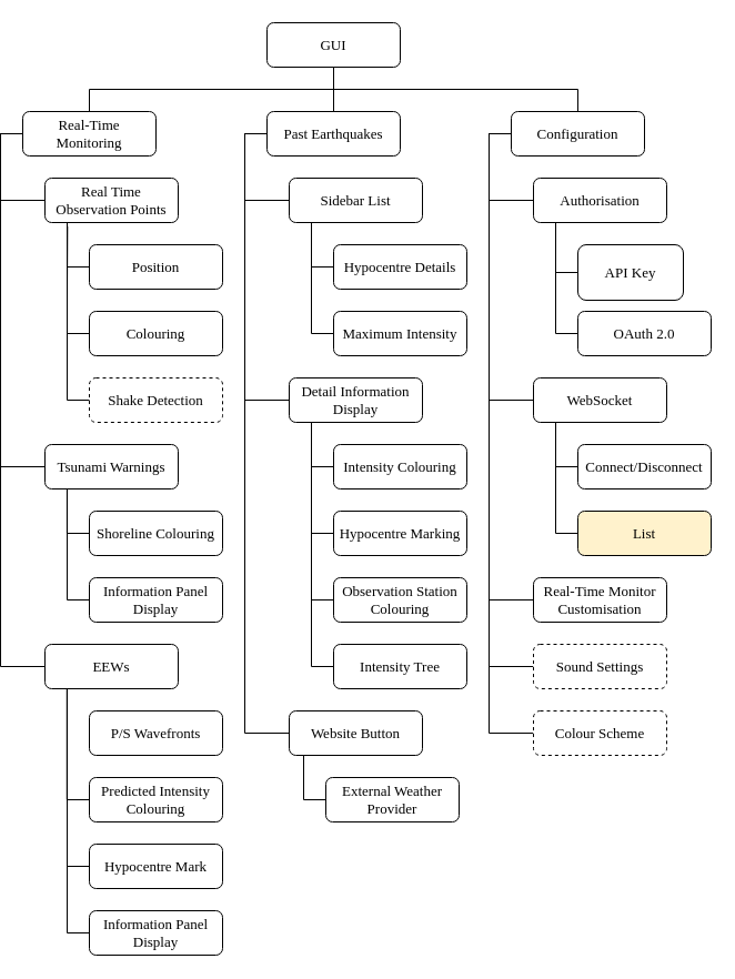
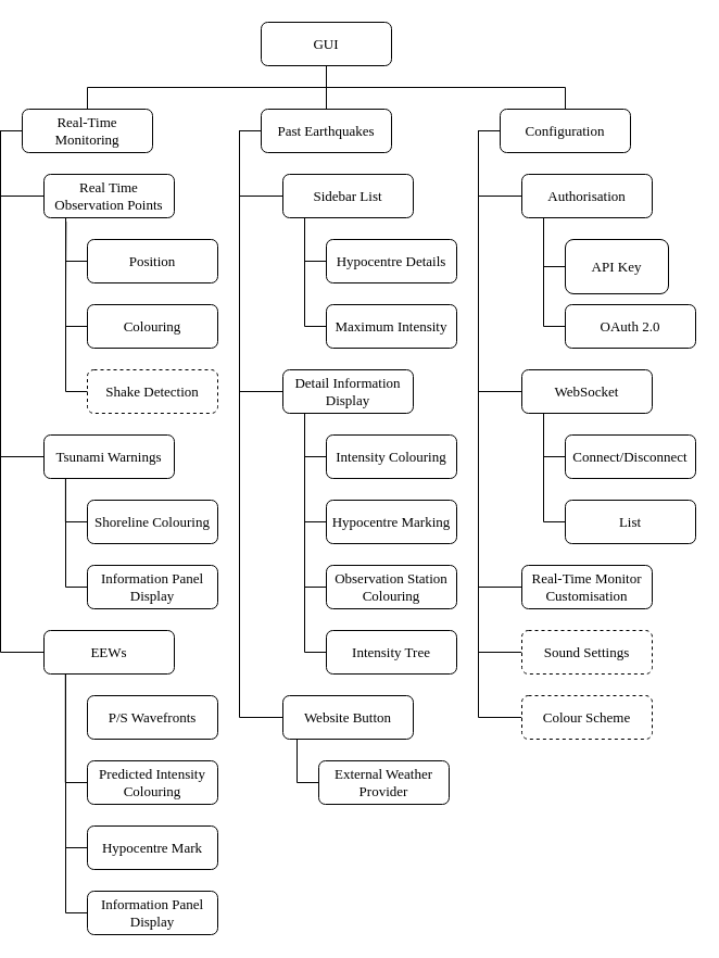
  <mxCell id="0" />
  <mxCell id="1" parent="0" />
  <mxCell id="2" style="edgeStyle=orthogonalEdgeStyle;rounded=0;orthogonalLoop=1;jettySize=auto;html=1;exitX=0;exitY=0.5;exitDx=0;exitDy=0;entryX=0;entryY=0.5;entryDx=0;entryDy=0;endArrow=none;endFill=0;fontSize=13;" edge="1" parent="1" source="6" target="12"><mxGeometry relative="1" as="geometry" /></mxCell>
  <mxCell id="3" style="edgeStyle=orthogonalEdgeStyle;rounded=0;orthogonalLoop=1;jettySize=auto;html=1;exitX=0;exitY=0.5;exitDx=0;exitDy=0;entryX=0;entryY=0.5;entryDx=0;entryDy=0;endArrow=none;endFill=0;fontSize=13;" edge="1" parent="1" source="6" target="13"><mxGeometry relative="1" as="geometry" /></mxCell>
  <mxCell id="4" style="edgeStyle=orthogonalEdgeStyle;rounded=0;orthogonalLoop=1;jettySize=auto;html=1;exitX=0;exitY=0.5;exitDx=0;exitDy=0;entryX=0;entryY=0.5;entryDx=0;entryDy=0;endArrow=none;endFill=0;fontSize=13;" edge="1" parent="1" source="6" target="14"><mxGeometry relative="1" as="geometry" /></mxCell>
  <mxCell id="5" style="edgeStyle=orthogonalEdgeStyle;rounded=0;orthogonalLoop=1;jettySize=auto;html=1;exitX=0.5;exitY=0;exitDx=0;exitDy=0;entryX=0.5;entryY=1;entryDx=0;entryDy=0;endArrow=none;startFill=0;" edge="1" parent="1" source="6" target="49"><mxGeometry relative="1" as="geometry" /></mxCell>
  <mxCell id="6" value="Real-Time&lt;div&gt;Monitoring&lt;/div&gt;" style="rounded=1;whiteSpace=wrap;html=1;fontFamily=STIX;fontSize=13;" vertex="1" parent="1"><mxGeometry x="20" y="100" width="120" height="40" as="geometry" /></mxCell>
  <mxCell id="7" style="edgeStyle=orthogonalEdgeStyle;rounded=0;orthogonalLoop=1;jettySize=auto;html=1;exitX=0;exitY=0.5;exitDx=0;exitDy=0;entryX=0;entryY=0.5;entryDx=0;entryDy=0;endArrow=none;endFill=0;fontSize=13;" edge="1" parent="1" source="11" target="15"><mxGeometry relative="1" as="geometry" /></mxCell>
  <mxCell id="8" style="edgeStyle=orthogonalEdgeStyle;rounded=0;orthogonalLoop=1;jettySize=auto;html=1;exitX=0;exitY=0.5;exitDx=0;exitDy=0;entryX=0;entryY=0.5;entryDx=0;entryDy=0;endArrow=none;endFill=0;fontSize=13;" edge="1" parent="1" source="11" target="16"><mxGeometry relative="1" as="geometry" /></mxCell>
  <mxCell id="9" style="edgeStyle=orthogonalEdgeStyle;rounded=0;orthogonalLoop=1;jettySize=auto;html=1;exitX=0;exitY=0.5;exitDx=0;exitDy=0;entryX=0;entryY=0.5;entryDx=0;entryDy=0;endArrow=none;endFill=0;fontSize=13;" edge="1" parent="1" source="11" target="17"><mxGeometry relative="1" as="geometry" /></mxCell>
  <mxCell id="10" style="edgeStyle=orthogonalEdgeStyle;rounded=0;orthogonalLoop=1;jettySize=auto;html=1;exitX=0.5;exitY=0;exitDx=0;exitDy=0;entryX=0.5;entryY=1;entryDx=0;entryDy=0;endArrow=none;startFill=0;" edge="1" parent="1" source="11" target="49"><mxGeometry relative="1" as="geometry" /></mxCell>
  <mxCell id="11" value="Past Earthquakes" style="rounded=1;whiteSpace=wrap;html=1;fontFamily=STIX;fontSize=13;" vertex="1" parent="1"><mxGeometry x="240" y="100" width="120" height="40" as="geometry" /></mxCell>
  <mxCell id="12" value="EEWs" style="rounded=1;whiteSpace=wrap;html=1;fontFamily=STIX;fontSize=13;" vertex="1" parent="1"><mxGeometry x="40" y="580" width="120" height="40" as="geometry" /></mxCell>
  <mxCell id="13" value="Tsunami Warnings" style="rounded=1;whiteSpace=wrap;html=1;fontFamily=STIX;fontSize=13;" vertex="1" parent="1"><mxGeometry x="40" y="400" width="120" height="40" as="geometry" /></mxCell>
  <mxCell id="14" value="Real Time&lt;div style=&quot;font-size: 13px;&quot;&gt;Observation Points&lt;/div&gt;" style="rounded=1;whiteSpace=wrap;html=1;fontFamily=STIX;fontSize=13;" vertex="1" parent="1"><mxGeometry x="40" y="160" width="120" height="40" as="geometry" /></mxCell>
  <mxCell id="15" value="Sidebar List" style="rounded=1;whiteSpace=wrap;html=1;fontFamily=STIX;fontSize=13;" vertex="1" parent="1"><mxGeometry x="260" y="160" width="120" height="40" as="geometry" /></mxCell>
  <mxCell id="16" value="Detail Information Display" style="rounded=1;whiteSpace=wrap;html=1;fontFamily=STIX;fontSize=13;" vertex="1" parent="1"><mxGeometry x="260" y="340" width="120" height="40" as="geometry" /></mxCell>
  <mxCell id="17" value="Website Button" style="rounded=1;whiteSpace=wrap;html=1;fontFamily=STIX;fontSize=13;" vertex="1" parent="1"><mxGeometry x="260" y="640" width="120" height="40" as="geometry" /></mxCell>
  <mxCell id="18" style="edgeStyle=orthogonalEdgeStyle;rounded=0;orthogonalLoop=1;jettySize=auto;html=1;exitX=0;exitY=0.5;exitDx=0;exitDy=0;entryX=0;entryY=0.5;entryDx=0;entryDy=0;endArrow=none;endFill=0;fontSize=13;" edge="1" parent="1" source="22" target="23"><mxGeometry relative="1" as="geometry" /></mxCell>
  <mxCell id="19" style="edgeStyle=orthogonalEdgeStyle;rounded=0;orthogonalLoop=1;jettySize=auto;html=1;exitX=0;exitY=0.5;exitDx=0;exitDy=0;entryX=0;entryY=0.5;entryDx=0;entryDy=0;endArrow=none;endFill=0;fontSize=13;" edge="1" parent="1" source="22" target="24"><mxGeometry relative="1" as="geometry" /></mxCell>
  <mxCell id="20" style="edgeStyle=orthogonalEdgeStyle;rounded=0;orthogonalLoop=1;jettySize=auto;html=1;exitX=0;exitY=0.5;exitDx=0;exitDy=0;entryX=0;entryY=0.5;entryDx=0;entryDy=0;endArrow=none;endFill=0;fontSize=13;" edge="1" parent="1" source="22" target="25"><mxGeometry relative="1" as="geometry" /></mxCell>
  <mxCell id="21" style="edgeStyle=orthogonalEdgeStyle;rounded=0;orthogonalLoop=1;jettySize=auto;html=1;exitX=0.5;exitY=0;exitDx=0;exitDy=0;entryX=0.5;entryY=1;entryDx=0;entryDy=0;endArrow=none;startFill=0;" edge="1" parent="1" source="22" target="49"><mxGeometry relative="1" as="geometry" /></mxCell>
  <mxCell id="22" value="Configuration" style="rounded=1;whiteSpace=wrap;html=1;fontFamily=STIX;fontSize=13;" vertex="1" parent="1"><mxGeometry x="460" y="100" width="120" height="40" as="geometry" /></mxCell>
  <mxCell id="23" value="Colour Scheme" style="rounded=1;whiteSpace=wrap;html=1;fontFamily=STIX;fontSize=13;dashed=1;" vertex="1" parent="1"><mxGeometry x="480" y="640" width="120" height="40" as="geometry" /></mxCell>
  <mxCell id="24" value="Sound Settings" style="rounded=1;whiteSpace=wrap;html=1;fontFamily=STIX;fontSize=13;dashed=1;" vertex="1" parent="1"><mxGeometry x="480" y="580" width="120" height="40" as="geometry" /></mxCell>
  <mxCell id="25" value="Authorisation" style="rounded=1;whiteSpace=wrap;html=1;fontFamily=STIX;fontSize=13;" vertex="1" parent="1"><mxGeometry x="480" y="160" width="120" height="40" as="geometry" /></mxCell>
  <mxCell id="26" value="Position" style="rounded=1;whiteSpace=wrap;html=1;fontFamily=STIX;fontSize=13;" vertex="1" parent="1"><mxGeometry x="80" y="220" width="120" height="40" as="geometry" /></mxCell>
  <mxCell id="27" style="edgeStyle=orthogonalEdgeStyle;rounded=0;orthogonalLoop=1;jettySize=auto;html=1;exitX=0;exitY=0.5;exitDx=0;exitDy=0;endArrow=none;endFill=0;fontSize=13;" edge="1" parent="1" source="28"><mxGeometry relative="1" as="geometry"><mxPoint x="60" y="200" as="targetPoint" /></mxGeometry></mxCell>
  <mxCell id="28" value="Colouring" style="rounded=1;whiteSpace=wrap;html=1;fontFamily=STIX;fontSize=13;" vertex="1" parent="1"><mxGeometry x="80" y="280" width="120" height="40" as="geometry" /></mxCell>
  <mxCell id="29" style="edgeStyle=orthogonalEdgeStyle;rounded=0;orthogonalLoop=1;jettySize=auto;html=1;exitX=0;exitY=0.5;exitDx=0;exitDy=0;entryX=0.167;entryY=1;entryDx=0;entryDy=0;entryPerimeter=0;endArrow=none;endFill=0;fontSize=13;" edge="1" parent="1" source="26" target="14"><mxGeometry relative="1" as="geometry" /></mxCell>
  <mxCell id="30" value="P/S Wavefronts" style="rounded=1;whiteSpace=wrap;html=1;fontFamily=STIX;fontSize=13;" vertex="1" parent="1"><mxGeometry x="80" y="640" width="120" height="40" as="geometry" /></mxCell>
  <mxCell id="31" value="Predicted Intensity Colouring" style="rounded=1;whiteSpace=wrap;html=1;fontFamily=STIX;fontSize=13;" vertex="1" parent="1"><mxGeometry x="80" y="700" width="120" height="40" as="geometry" /></mxCell>
  <mxCell id="32" style="edgeStyle=orthogonalEdgeStyle;rounded=0;orthogonalLoop=1;jettySize=auto;html=1;exitX=0;exitY=0.5;exitDx=0;exitDy=0;entryX=0.165;entryY=0.993;entryDx=0;entryDy=0;entryPerimeter=0;endArrow=none;endFill=0;fontSize=13;" edge="1" parent="1" source="31" target="12"><mxGeometry relative="1" as="geometry" /></mxCell>
  <mxCell id="33" value="API Key" style="rounded=1;whiteSpace=wrap;html=1;fontFamily=STIX;fontSize=13;" vertex="1" parent="1"><mxGeometry x="520" y="220" width="95" height="50" as="geometry" /></mxCell>
  <mxCell id="34" style="edgeStyle=orthogonalEdgeStyle;rounded=0;orthogonalLoop=1;jettySize=auto;html=1;exitX=0;exitY=0.5;exitDx=0;exitDy=0;endArrow=none;endFill=0;fontSize=13;" edge="1" parent="1" source="35"><mxGeometry relative="1" as="geometry"><mxPoint x="500" y="200" as="targetPoint" /></mxGeometry></mxCell>
  <mxCell id="35" value="OAuth 2.0" style="rounded=1;whiteSpace=wrap;html=1;fontFamily=STIX;fontSize=13;" vertex="1" parent="1"><mxGeometry x="520" y="280" width="120" height="40" as="geometry" /></mxCell>
  <mxCell id="36" style="edgeStyle=orthogonalEdgeStyle;rounded=0;orthogonalLoop=1;jettySize=auto;html=1;exitX=0;exitY=0.5;exitDx=0;exitDy=0;entryX=0.167;entryY=1;entryDx=0;entryDy=0;entryPerimeter=0;endArrow=none;endFill=0;fontSize=13;" edge="1" parent="1" source="33" target="25"><mxGeometry relative="1" as="geometry" /></mxCell>
  <mxCell id="37" style="edgeStyle=orthogonalEdgeStyle;rounded=0;orthogonalLoop=1;jettySize=auto;html=1;exitX=0;exitY=0.5;exitDx=0;exitDy=0;endArrow=none;endFill=0;fontSize=13;" edge="1" parent="1" source="38"><mxGeometry relative="1" as="geometry"><mxPoint x="280" y="380" as="targetPoint" /></mxGeometry></mxCell>
  <mxCell id="38" value="Intensity Tree" style="rounded=1;whiteSpace=wrap;html=1;fontFamily=STIX;fontSize=13;" vertex="1" parent="1"><mxGeometry x="300" y="580" width="120" height="40" as="geometry" /></mxCell>
  <mxCell id="39" value="Intensity Colouring" style="rounded=1;whiteSpace=wrap;html=1;fontFamily=STIX;fontSize=13;" vertex="1" parent="1"><mxGeometry x="300" y="400" width="120" height="40" as="geometry" /></mxCell>
  <mxCell id="40" style="edgeStyle=orthogonalEdgeStyle;rounded=0;orthogonalLoop=1;jettySize=auto;html=1;exitX=0;exitY=0.5;exitDx=0;exitDy=0;entryX=0.167;entryY=1;entryDx=0;entryDy=0;entryPerimeter=0;endArrow=none;endFill=0;fontSize=13;" edge="1" parent="1" source="39" target="16"><mxGeometry relative="1" as="geometry" /></mxCell>
  <mxCell id="41" style="edgeStyle=orthogonalEdgeStyle;rounded=0;orthogonalLoop=1;jettySize=auto;html=1;exitX=0;exitY=0.5;exitDx=0;exitDy=0;endArrow=none;endFill=0;fontSize=13;" edge="1" parent="1" source="42"><mxGeometry relative="1" as="geometry"><mxPoint x="280" y="200" as="targetPoint" /></mxGeometry></mxCell>
  <mxCell id="42" value="Maximum Intensity" style="rounded=1;whiteSpace=wrap;html=1;fontFamily=STIX;fontSize=13;" vertex="1" parent="1"><mxGeometry x="300" y="280" width="120" height="40" as="geometry" /></mxCell>
  <mxCell id="43" value="Hypocentre Details" style="rounded=1;whiteSpace=wrap;html=1;fontFamily=STIX;fontSize=13;" vertex="1" parent="1"><mxGeometry x="300" y="220" width="120" height="40" as="geometry" /></mxCell>
  <mxCell id="44" style="edgeStyle=orthogonalEdgeStyle;rounded=0;orthogonalLoop=1;jettySize=auto;html=1;exitX=0;exitY=0.5;exitDx=0;exitDy=0;entryX=0.167;entryY=1;entryDx=0;entryDy=0;entryPerimeter=0;endArrow=none;endFill=0;fontSize=13;" edge="1" parent="1" source="43" target="15"><mxGeometry relative="1" as="geometry" /></mxCell>
  <mxCell id="45" style="edgeStyle=orthogonalEdgeStyle;rounded=0;orthogonalLoop=1;jettySize=auto;html=1;exitX=0;exitY=0.5;exitDx=0;exitDy=0;endArrow=none;endFill=0;fontSize=13;entryX=0.113;entryY=1.019;entryDx=0;entryDy=0;entryPerimeter=0;" edge="1" parent="1" source="46" target="17"><mxGeometry relative="1" as="geometry"><mxPoint x="280" y="660" as="targetPoint" /></mxGeometry></mxCell>
  <mxCell id="46" value="External Weather Provider" style="rounded=1;whiteSpace=wrap;html=1;fontFamily=STIX;fontSize=13;" vertex="1" parent="1"><mxGeometry x="293" y="700" width="120" height="40" as="geometry" /></mxCell>
  <mxCell id="47" value="Shake Detection" style="rounded=1;whiteSpace=wrap;html=1;fontFamily=STIX;fontSize=13;dashed=1;" vertex="1" parent="1"><mxGeometry x="80" y="340" width="120" height="40" as="geometry" /></mxCell>
  <mxCell id="48" style="edgeStyle=orthogonalEdgeStyle;rounded=0;orthogonalLoop=1;jettySize=auto;html=1;exitX=0;exitY=0.5;exitDx=0;exitDy=0;entryX=0.169;entryY=1.088;entryDx=0;entryDy=0;entryPerimeter=0;endArrow=none;endFill=0;fontSize=13;" edge="1" parent="1" source="47" target="14"><mxGeometry relative="1" as="geometry" /></mxCell>
  <mxCell id="49" value="GUI" style="rounded=1;whiteSpace=wrap;html=1;fontFamily=STIX;fontSize=13;" vertex="1" parent="1"><mxGeometry x="240" y="20" width="120" height="40" as="geometry" /></mxCell>
  <mxCell id="50" value="Shoreline Colouring" style="rounded=1;whiteSpace=wrap;html=1;fontFamily=STIX;fontSize=13;" vertex="1" parent="1"><mxGeometry x="80" y="460" width="120" height="40" as="geometry" /></mxCell>
  <mxCell id="51" style="edgeStyle=orthogonalEdgeStyle;rounded=0;orthogonalLoop=1;jettySize=auto;html=1;exitX=0;exitY=0.5;exitDx=0;exitDy=0;endArrow=none;startFill=0;" edge="1" parent="1" source="52"><mxGeometry relative="1" as="geometry"><mxPoint x="60" y="440" as="targetPoint" /></mxGeometry></mxCell>
  <mxCell id="52" value="Information Panel Display" style="rounded=1;whiteSpace=wrap;html=1;fontFamily=STIX;fontSize=13;" vertex="1" parent="1"><mxGeometry x="80" y="520" width="120" height="40" as="geometry" /></mxCell>
  <mxCell id="53" style="edgeStyle=orthogonalEdgeStyle;rounded=0;orthogonalLoop=1;jettySize=auto;html=1;exitX=0;exitY=0.5;exitDx=0;exitDy=0;entryX=0.166;entryY=1.012;entryDx=0;entryDy=0;entryPerimeter=0;endArrow=none;startFill=0;" edge="1" parent="1" source="50" target="13"><mxGeometry relative="1" as="geometry" /></mxCell>
  <mxCell id="54" value="Hypocentre Mark" style="rounded=1;whiteSpace=wrap;html=1;fontFamily=STIX;fontSize=13;" vertex="1" parent="1"><mxGeometry x="80" y="760" width="120" height="40" as="geometry" /></mxCell>
  <mxCell id="55" value="Information Panel Display" style="rounded=1;whiteSpace=wrap;html=1;fontFamily=STIX;fontSize=13;" vertex="1" parent="1"><mxGeometry x="80" y="820" width="120" height="40" as="geometry" /></mxCell>
  <mxCell id="56" style="edgeStyle=orthogonalEdgeStyle;rounded=0;orthogonalLoop=1;jettySize=auto;html=1;exitX=0;exitY=0.5;exitDx=0;exitDy=0;entryX=0.165;entryY=0.993;entryDx=0;entryDy=0;entryPerimeter=0;endArrow=none;endFill=0;fontSize=13;" edge="1" parent="1" source="54"><mxGeometry relative="1" as="geometry"><mxPoint x="80" y="720" as="sourcePoint" /><mxPoint x="60" y="620" as="targetPoint" /></mxGeometry></mxCell>
  <mxCell id="57" style="edgeStyle=orthogonalEdgeStyle;rounded=0;orthogonalLoop=1;jettySize=auto;html=1;exitX=0;exitY=0.5;exitDx=0;exitDy=0;endArrow=none;endFill=0;fontSize=13;" edge="1" parent="1" source="55"><mxGeometry relative="1" as="geometry"><mxPoint x="80" y="790" as="sourcePoint" /><mxPoint x="60" y="620" as="targetPoint" /></mxGeometry></mxCell>
  <mxCell id="58" style="edgeStyle=orthogonalEdgeStyle;rounded=0;orthogonalLoop=1;jettySize=auto;html=1;exitX=0;exitY=0.5;exitDx=0;exitDy=0;entryX=0;entryY=0.5;entryDx=0;entryDy=0;endArrow=none;startFill=0;" edge="1" parent="1" source="59" target="22"><mxGeometry relative="1" as="geometry" /></mxCell>
  <mxCell id="59" value="WebSocket" style="rounded=1;whiteSpace=wrap;html=1;fontFamily=STIX;fontSize=13;" vertex="1" parent="1"><mxGeometry x="480" y="340" width="120" height="40" as="geometry" /></mxCell>
  <mxCell id="60" value="Connect/Disconnect" style="rounded=1;whiteSpace=wrap;html=1;fontFamily=STIX;fontSize=13;" vertex="1" parent="1"><mxGeometry x="520" y="400" width="120" height="40" as="geometry" /></mxCell>
  <mxCell id="61" style="edgeStyle=orthogonalEdgeStyle;rounded=0;orthogonalLoop=1;jettySize=auto;html=1;exitX=0;exitY=0.5;exitDx=0;exitDy=0;endArrow=none;endFill=0;fontSize=13;" edge="1" parent="1" source="62"><mxGeometry relative="1" as="geometry"><mxPoint x="500" y="380" as="targetPoint" /></mxGeometry></mxCell>
- <mxCell id="62" value="List" style="rounded=1;whiteSpace=wrap;html=1;fontFamily=STIX;fontSize=13;fillColor=#fff2cc;" vertex="1" parent="1"><mxGeometry x="520" y="460" width="120" height="40" as="geometry" /></mxCell>
+ <mxCell id="62" value="List" style="rounded=1;whiteSpace=wrap;html=1;fontFamily=STIX;fontSize=13;" vertex="1" parent="1"><mxGeometry x="520" y="460" width="120" height="40" as="geometry" /></mxCell>
  <mxCell id="63" style="edgeStyle=orthogonalEdgeStyle;rounded=0;orthogonalLoop=1;jettySize=auto;html=1;exitX=0;exitY=0.5;exitDx=0;exitDy=0;entryX=0.167;entryY=1;entryDx=0;entryDy=0;entryPerimeter=0;endArrow=none;endFill=0;fontSize=13;" edge="1" parent="1" source="60" target="59"><mxGeometry relative="1" as="geometry" /></mxCell>
  <mxCell id="64" style="edgeStyle=orthogonalEdgeStyle;rounded=0;orthogonalLoop=1;jettySize=auto;html=1;exitX=0;exitY=0.5;exitDx=0;exitDy=0;entryX=0;entryY=0.5;entryDx=0;entryDy=0;endArrow=none;startFill=0;" edge="1" parent="1" source="65" target="22"><mxGeometry relative="1" as="geometry" /></mxCell>
  <mxCell id="65" value="Real-Time Monitor Customisation" style="rounded=1;whiteSpace=wrap;html=1;fontFamily=STIX;fontSize=13;" vertex="1" parent="1"><mxGeometry x="480" y="520" width="120" height="40" as="geometry" /></mxCell>
  <mxCell id="66" style="edgeStyle=orthogonalEdgeStyle;rounded=0;orthogonalLoop=1;jettySize=auto;html=1;exitX=0;exitY=0.5;exitDx=0;exitDy=0;endArrow=none;startFill=0;" edge="1" parent="1" source="67"><mxGeometry relative="1" as="geometry"><mxPoint x="280" y="380" as="targetPoint" /></mxGeometry></mxCell>
  <mxCell id="67" value="Hypocentre Marking" style="rounded=1;whiteSpace=wrap;html=1;fontFamily=STIX;fontSize=13;" vertex="1" parent="1"><mxGeometry x="300" y="460" width="120" height="40" as="geometry" /></mxCell>
  <mxCell id="68" style="edgeStyle=orthogonalEdgeStyle;rounded=0;orthogonalLoop=1;jettySize=auto;html=1;exitX=0;exitY=0.5;exitDx=0;exitDy=0;endArrow=none;startFill=0;" edge="1" parent="1" source="69"><mxGeometry relative="1" as="geometry"><mxPoint x="280" y="380" as="targetPoint" /></mxGeometry></mxCell>
  <mxCell id="69" value="Observation Station Colouring" style="rounded=1;whiteSpace=wrap;html=1;fontFamily=STIX;fontSize=13;" vertex="1" parent="1"><mxGeometry x="300" y="520" width="120" height="40" as="geometry" /></mxCell>
